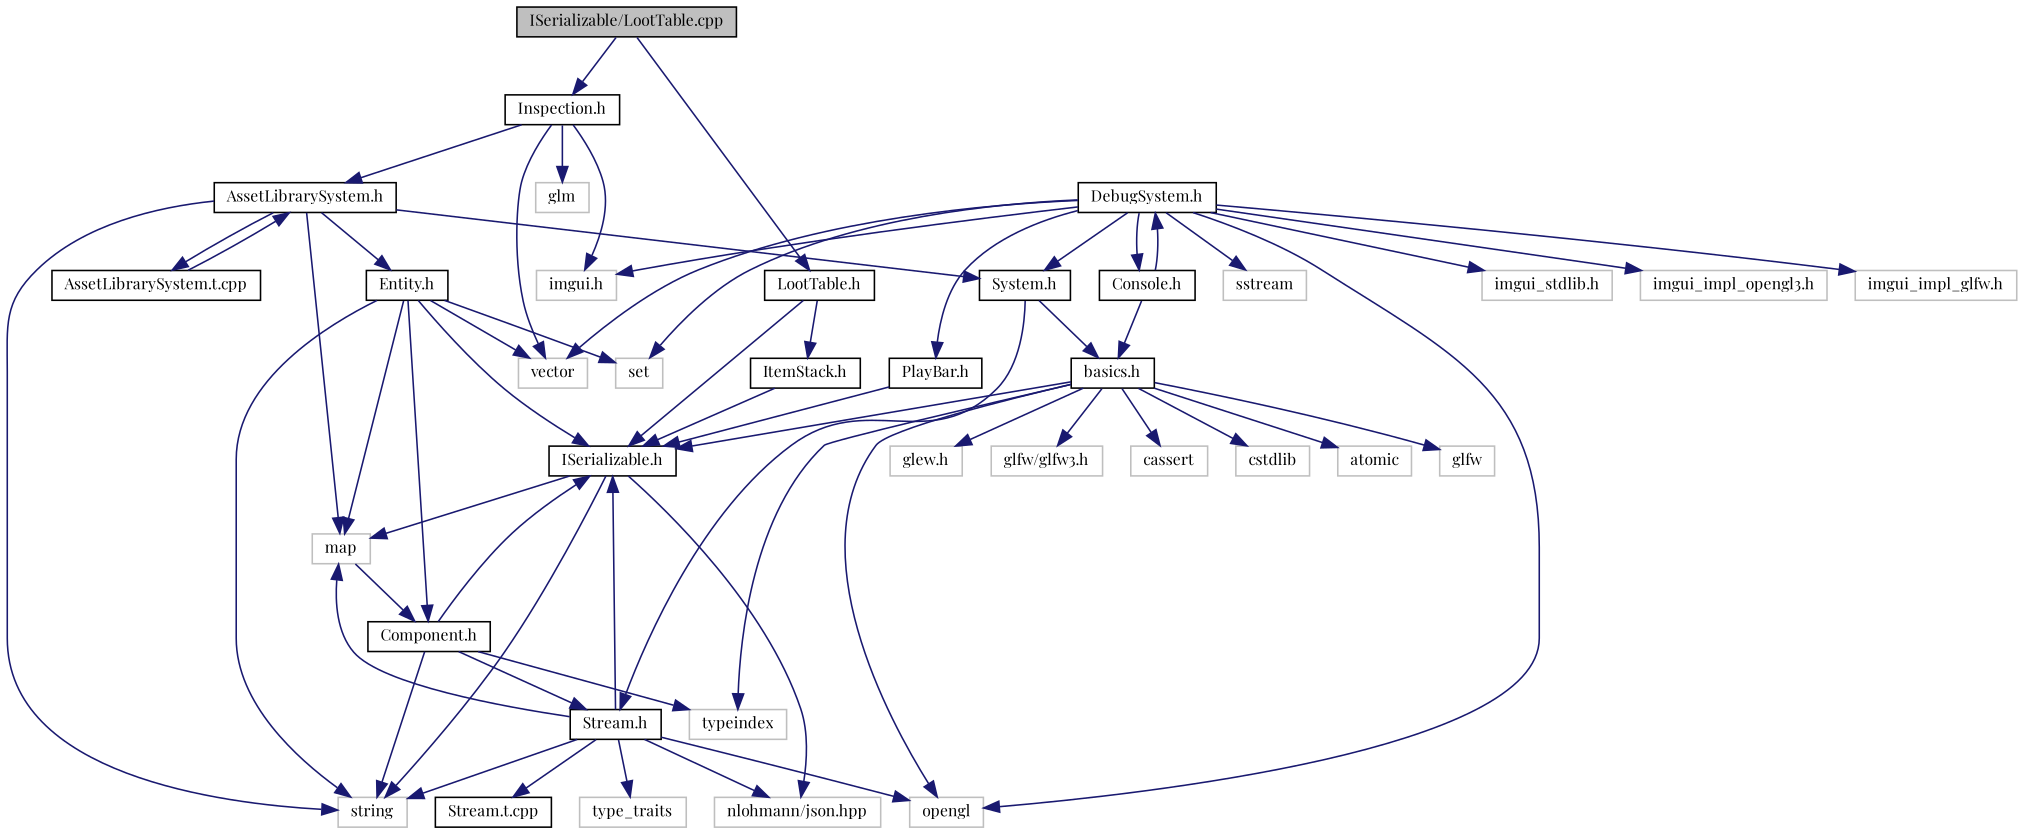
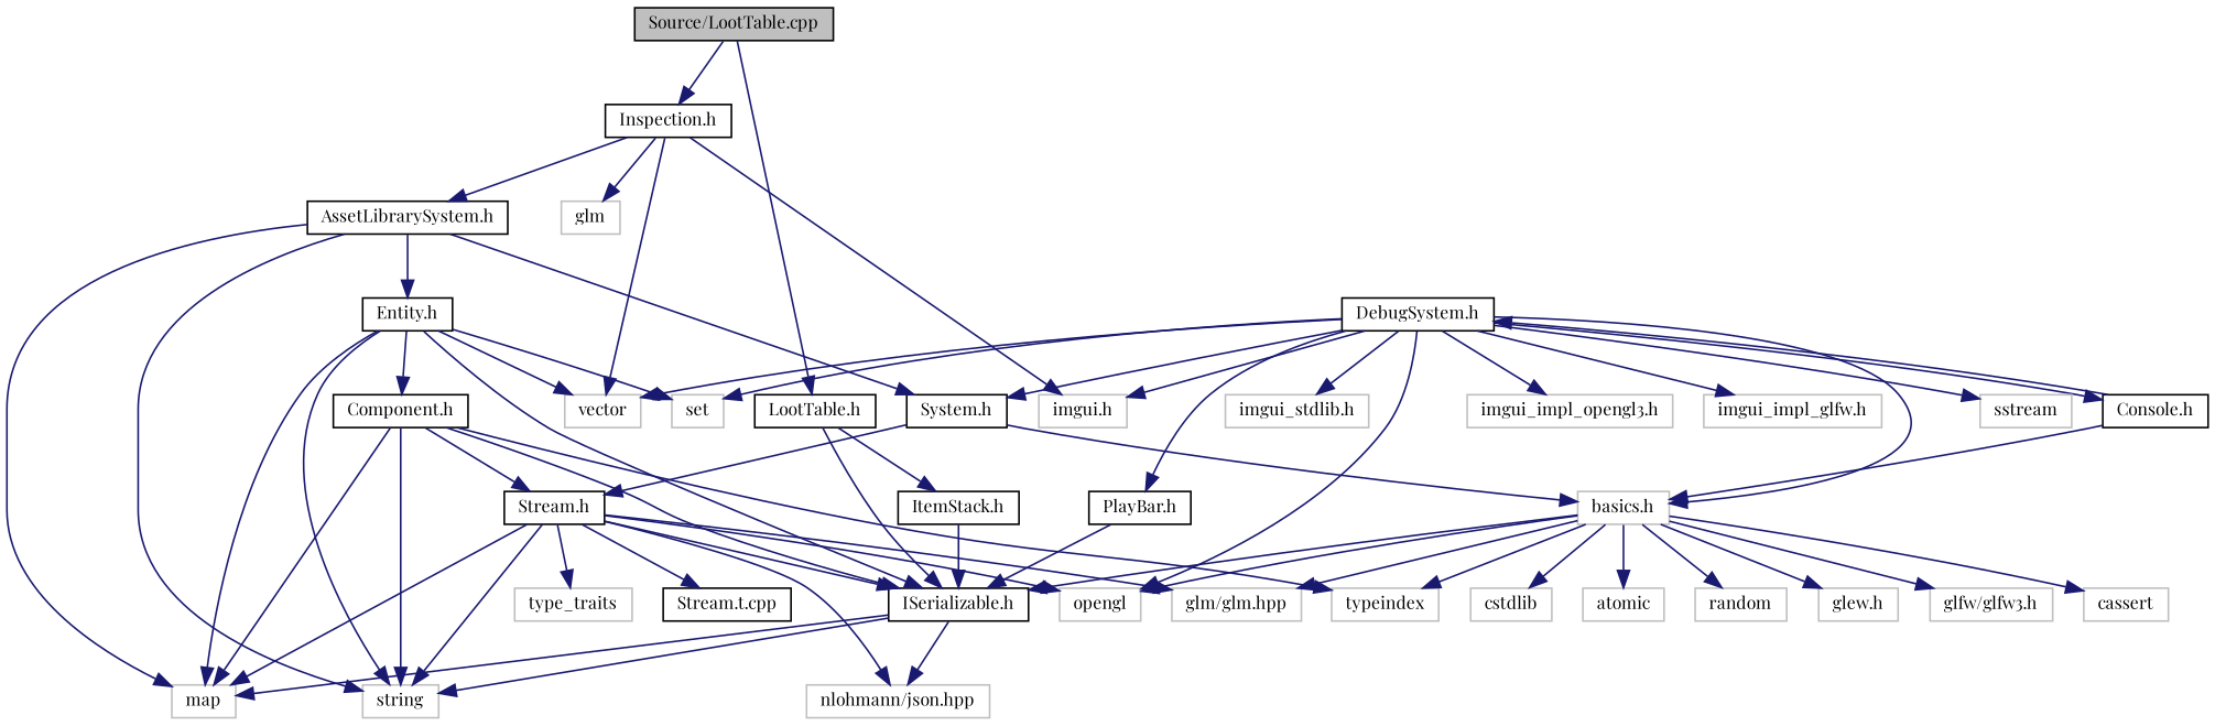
  digraph {
    fontname="Playfair Display"
    node [color=grey75 fillcolor=white fontname="Playfair Display" fontsize=10 shape=record style=filled]
    edge [color=midnightblue fontname="Playfair Display" fontsize=10 labelfontname=Helvetica labelfontsize=10 style=solid]
-   n1 [color=black fillcolor=grey75 fontcolor=black height=0.2 label="ISerializable/LootTable.cpp" width=0.4]
+   n1 [color=black fillcolor=grey75 fontcolor=black height=0.2 label="Source/LootTable.cpp" width=0.4]
    n2 [color=black height=0.2 label="LootTable.h" width=0.4]
    n3 [color=black height=0.2 label="Inspection.h" width=0.4]
    n4 [color=black height=0.2 label="ISerializable.h" width=0.4]
    n5 [color=black height=0.2 label="ItemStack.h" width=0.4]
    n6 [color=black height=0.2 label="AssetLibrarySystem.h" width=0.4]
    n7 [height=0.2 label=vector width=0.4]
    n8 [height=0.2 label="imgui.h" width=0.4]
    n9 [height=0.2 label=glm width=0.4]
    n10 [height=0.2 label=map width=0.4]
    n11 [height=0.2 label=string width=0.4]
    n12 [height=0.2 label="nlohmann/json.hpp" width=0.4]
    n13 [color=black height=0.2 label="System.h" width=0.4]
    n14 [color=black height=0.2 label="Entity.h" width=0.4]
-   n15 [color=black height=0.2 label="AssetLibrarySystem.t.cpp" width=0.4]
-   n16 [color=black height=0.2 label="basics.h" width=0.4]
+   n16 [height=0.2 label="basics.h" width=0.4]
    n17 [color=black height=0.2 label="Stream.h" width=0.4]
    n18 [color=black height=0.2 label="Component.h" width=0.4]
    n19 [height=0.2 label=set width=0.4]
    n20 [height=0.2 label="glew.h" width=0.4]
    n21 [height=0.2 label="glfw/glfw3.h" width=0.4]
+   n22 [height=0.2 label="glm/glm.hpp" width=0.4]
    n23 [height=0.2 label=opengl width=0.4]
    n24 [height=0.2 label=cassert width=0.4]
    n25 [height=0.2 label=cstdlib width=0.4]
    n26 [height=0.2 label=atomic width=0.4]
    n27 [height=0.2 label=typeindex width=0.4]
-   n28 [height=0.2 label=glfw width=0.4]
+   n28 [height=0.2 label=random width=0.4]
    n29 [height=0.2 label=type_traits width=0.4]
    n30 [color=black height=0.2 label="Stream.t.cpp" width=0.4]
    n31 [color=black height=0.2 label="DebugSystem.h" width=0.4]
    n32 [height=0.2 label="imgui_stdlib.h" width=0.4]
    n33 [height=0.2 label="imgui_impl_opengl3.h" width=0.4]
    n34 [height=0.2 label="imgui_impl_glfw.h" width=0.4]
    n35 [color=black height=0.2 label="Console.h" width=0.4]
    n36 [height=0.2 label=sstream width=0.4]
    n37 [color=black height=0.2 label="PlayBar.h" width=0.4]
    n1 -> n2
    n1 -> n3
    n2 -> n4
    n2 -> n5
    n3 -> n6
    n3 -> n7
    n3 -> n8
    n3 -> n9
    n4 -> n10
    n4 -> n11
    n4 -> n12
    n5 -> n4
    n6 -> n10
    n6 -> n11
    n6 -> n13
    n6 -> n14
-   n6 -> n15
    n13 -> n16
    n13 -> n17
    n14 -> n4
    n14 -> n7
    n14 -> n10
    n14 -> n11
    n14 -> n18
    n14 -> n19
-   n15 -> n6
    n16 -> n4
    n16 -> n20
    n16 -> n21
+   n16 -> n22
    n16 -> n23
    n16 -> n24
    n16 -> n25
    n16 -> n26
    n16 -> n27
    n16 -> n28
    n17 -> n4
    n17 -> n10
    n17 -> n11
    n17 -> n12
+   n17 -> n22
    n17 -> n23
    n17 -> n29
    n17 -> n30
    n18 -> n4
-   n10 -> n18
+   n18 -> n10
    n18 -> n11
    n18 -> n17
    n18 -> n27
    n31 -> n7
    n31 -> n8
    n31 -> n13
+   n31 -> n16
    n31 -> n19
    n31 -> n23
    n31 -> n32
    n31 -> n33
    n31 -> n34
    n31 -> n35
    n31 -> n36
    n31 -> n37
    n35 -> n16
    n35 -> n31
    n37 -> n4
  }
